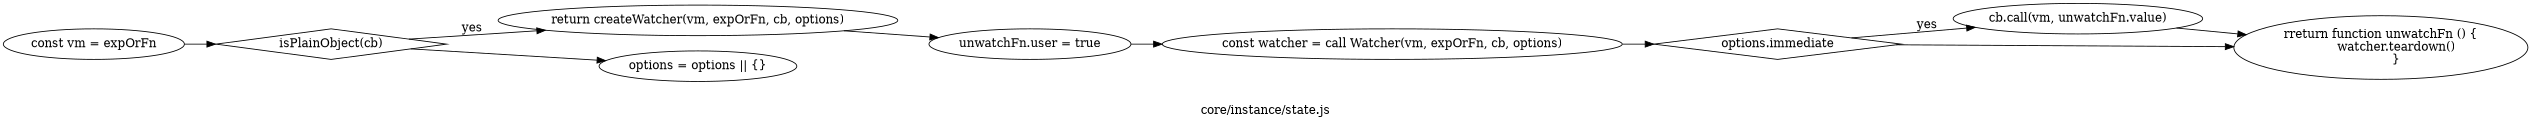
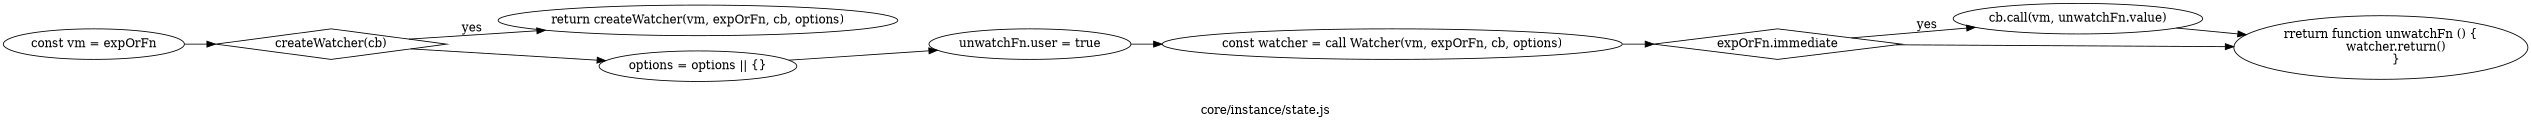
  digraph {
    fontname="DejaVu Serif"
    label="core/instance/state.js"
    rankdir=LR
    style=dotted
    node [fontname="DejaVu Serif"]
    edge [fontname="DejaVu Serif"]
    n1 [label="const vm = expOrFn"]
-   n2 [label="isPlainObject(cb)" shape=diamond]
+   n2 [label="createWatcher(cb)" shape=diamond]
    n3 [label="return createWatcher(vm, expOrFn, cb, options)"]
    n4 [label="options = options || {}"]
    n5 [label="unwatchFn.user = true"]
    n6 [label="const watcher = call Watcher(vm, expOrFn, cb, options)"]
-   n7 [label="options.immediate" shape=diamond]
+   n7 [label="expOrFn.immediate" shape=diamond]
    n8 [label="cb.call(vm, unwatchFn.value)"]
-   n9 [label="rreturn function unwatchFn () {\n        watcher.teardown()\n        }"]
+   n9 [label="rreturn function unwatchFn () {\n        watcher.return()\n        }"]
    n1 -> n2
    n2 -> n3 [label=yes]
    n2 -> n4
-   n3 -> n5
+   n4 -> n5
    n5 -> n6
    n6 -> n7
    n7 -> n8 [label=yes]
    n7 -> n9
    n8 -> n9
  }
